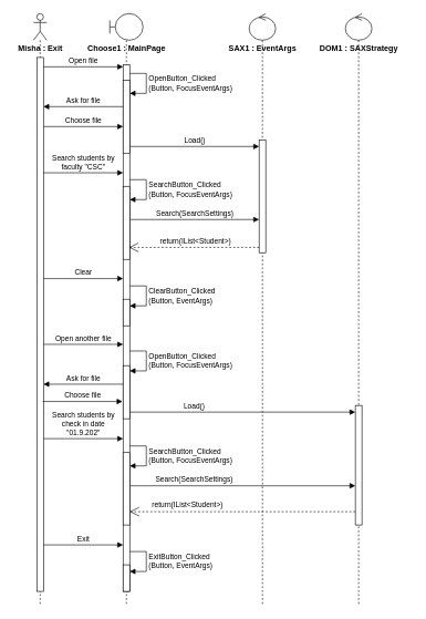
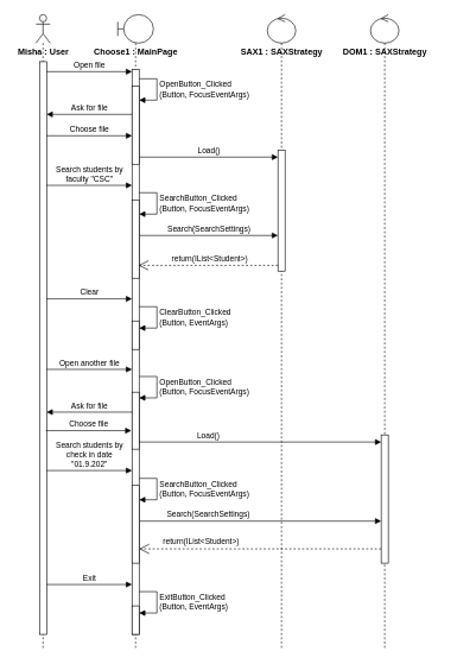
  <mxCell id="0" />
  <mxCell id="1" parent="0" />
  <mxCell id="2" value="" style="shape=umlLifeline;perimeter=lifelinePerimeter;whiteSpace=wrap;html=1;container=1;dropTarget=0;collapsible=0;recursiveResize=0;outlineConnect=0;portConstraint=eastwest;newEdgeStyle={&quot;curved&quot;:0,&quot;rounded&quot;:0};participant=umlActor;" vertex="1" parent="1"><mxGeometry x="50" y="20" width="20" height="890" as="geometry" /></mxCell>
  <mxCell id="3" value="" style="html=1;points=[[0,0,0,0,5],[0,1,0,0,-5],[1,0,0,0,5],[1,1,0,0,-5]];perimeter=orthogonalPerimeter;outlineConnect=0;targetShapes=umlLifeline;portConstraint=eastwest;newEdgeStyle={&quot;curved&quot;:0,&quot;rounded&quot;:0};" vertex="1" parent="2"><mxGeometry x="5" y="66" width="10" height="804" as="geometry" /></mxCell>
- <mxCell id="4" value="Misha : Exit" style="text;align=center;fontStyle=1;verticalAlign=middle;spacingLeft=3;spacingRight=3;strokeColor=none;rotatable=0;points=[[0,0.5],[1,0.5]];portConstraint=eastwest;html=1;" vertex="1" parent="1"><mxGeometry y="60" width="80" height="26" as="geometry" x="20" /></mxCell>
+ <mxCell id="4" value="Misha : User" style="text;align=center;fontStyle=1;verticalAlign=middle;spacingLeft=3;spacingRight=3;strokeColor=none;rotatable=0;points=[[0,0.5],[1,0.5]];portConstraint=eastwest;html=1;" vertex="1" parent="1"><mxGeometry y="60" width="80" height="26" as="geometry" x="20" /></mxCell>
  <mxCell id="5" value="" style="shape=umlLifeline;perimeter=lifelinePerimeter;whiteSpace=wrap;html=1;container=1;dropTarget=0;collapsible=0;recursiveResize=0;outlineConnect=0;portConstraint=eastwest;newEdgeStyle={&quot;curved&quot;:0,&quot;rounded&quot;:0};participant=umlBoundary;" vertex="1" parent="1"><mxGeometry x="165" y="20" width="50" height="890" as="geometry" /></mxCell>
  <mxCell id="6" value="" style="html=1;points=[[0,0,0,0,5],[0,1,0,0,-5],[1,0,0,0,5],[1,1,0,0,-5]];perimeter=orthogonalPerimeter;outlineConnect=0;targetShapes=umlLifeline;portConstraint=eastwest;newEdgeStyle={&quot;curved&quot;:0,&quot;rounded&quot;:0};" vertex="1" parent="5"><mxGeometry x="20" y="77" width="10" height="793" as="geometry" /></mxCell>
  <mxCell id="7" value="" style="html=1;points=[[0,0,0,0,5],[0,1,0,0,-5],[1,0,0,0,5],[1,1,0,0,-5]];perimeter=orthogonalPerimeter;outlineConnect=0;targetShapes=umlLifeline;portConstraint=eastwest;newEdgeStyle={&quot;curved&quot;:0,&quot;rounded&quot;:0};" vertex="1" parent="5"><mxGeometry x="20" y="100" width="10" height="110" as="geometry" /></mxCell>
  <mxCell id="8" value="OpenButton_Clicked&lt;br&gt;(Button, FocusEventArgs)" style="html=1;align=left;spacingLeft=2;endArrow=block;rounded=0;edgeStyle=orthogonalEdgeStyle;curved=0;rounded=0;" edge="1" parent="5"><mxGeometry relative="1" as="geometry"><mxPoint x="30" y="90" as="sourcePoint" /><Array as="points"><mxPoint x="55" y="120" /></Array><mxPoint x="30" y="120.0" as="targetPoint" /></mxGeometry></mxCell>
  <mxCell id="9" value="" style="html=1;points=[[0,0,0,0,5],[0,1,0,0,-5],[1,0,0,0,5],[1,1,0,0,-5]];perimeter=orthogonalPerimeter;outlineConnect=0;targetShapes=umlLifeline;portConstraint=eastwest;newEdgeStyle={&quot;curved&quot;:0,&quot;rounded&quot;:0};" vertex="1" parent="5"><mxGeometry x="20" y="260" width="10" height="110" as="geometry" /></mxCell>
  <mxCell id="10" value="SearchButton_Clicked&lt;br&gt;(Button, FocusEventArgs)" style="html=1;align=left;spacingLeft=2;endArrow=block;rounded=0;edgeStyle=orthogonalEdgeStyle;curved=0;rounded=0;" edge="1" parent="5"><mxGeometry relative="1" as="geometry"><mxPoint x="30" y="250" as="sourcePoint" /><Array as="points"><mxPoint x="55" y="280" /></Array><mxPoint x="30" y="280.0" as="targetPoint" /></mxGeometry></mxCell>
  <mxCell id="11" value="" style="html=1;points=[[0,0,0,0,5],[0,1,0,0,-5],[1,0,0,0,5],[1,1,0,0,-5]];perimeter=orthogonalPerimeter;outlineConnect=0;targetShapes=umlLifeline;portConstraint=eastwest;newEdgeStyle={&quot;curved&quot;:0,&quot;rounded&quot;:0};" vertex="1" parent="5"><mxGeometry x="20" y="430" width="10" height="40" as="geometry" /></mxCell>
  <mxCell id="12" value="ClearButton_Clicked&lt;br&gt;(Button, EventArgs)" style="html=1;align=left;spacingLeft=2;endArrow=block;rounded=0;edgeStyle=orthogonalEdgeStyle;curved=0;rounded=0;" edge="1" parent="5" target="11"><mxGeometry relative="1" as="geometry"><mxPoint x="30" y="410" as="sourcePoint" /><Array as="points"><mxPoint x="55" y="440" /></Array></mxGeometry></mxCell>
  <mxCell id="13" value="" style="html=1;points=[[0,0,0,0,5],[0,1,0,0,-5],[1,0,0,0,5],[1,1,0,0,-5]];perimeter=orthogonalPerimeter;outlineConnect=0;targetShapes=umlLifeline;portConstraint=eastwest;newEdgeStyle={&quot;curved&quot;:0,&quot;rounded&quot;:0};" vertex="1" parent="5"><mxGeometry x="20" y="530" width="10" height="80" as="geometry" /></mxCell>
  <mxCell id="14" value="Choose1 : MainPage" style="text;align=center;fontStyle=1;verticalAlign=middle;spacingLeft=3;spacingRight=3;strokeColor=none;rotatable=0;points=[[0,0.5],[1,0.5]];portConstraint=eastwest;html=1;" vertex="1" parent="1"><mxGeometry x="120" y="60" width="140" height="26" as="geometry" /></mxCell>
  <mxCell id="15" value="Open file" style="html=1;verticalAlign=bottom;endArrow=block;curved=0;rounded=0;" edge="1" parent="1" target="6"><mxGeometry width="80" relative="1" as="geometry"><mxPoint x="65" y="100" as="sourcePoint" /><mxPoint x="160" y="100" as="targetPoint" /></mxGeometry></mxCell>
  <mxCell id="16" value="Search students by&lt;br&gt;faculty &quot;CSC&quot;" style="html=1;verticalAlign=bottom;endArrow=block;curved=0;rounded=0;" edge="1" parent="1"><mxGeometry width="80" relative="1" as="geometry"><mxPoint x="65" y="259.63" as="sourcePoint" /><mxPoint x="185" y="259.63" as="targetPoint" /></mxGeometry></mxCell>
  <mxCell id="17" value="" style="shape=umlLifeline;perimeter=lifelinePerimeter;whiteSpace=wrap;html=1;container=1;dropTarget=0;collapsible=0;recursiveResize=0;outlineConnect=0;portConstraint=eastwest;newEdgeStyle={&quot;curved&quot;:0,&quot;rounded&quot;:0};participant=umlControl;" vertex="1" parent="1"><mxGeometry x="375" y="20" width="40" height="890" as="geometry" /></mxCell>
  <mxCell id="18" value="" style="html=1;points=[[0,0,0,0,5],[0,1,0,0,-5],[1,0,0,0,5],[1,1,0,0,-5]];perimeter=orthogonalPerimeter;outlineConnect=0;targetShapes=umlLifeline;portConstraint=eastwest;newEdgeStyle={&quot;curved&quot;:0,&quot;rounded&quot;:0};" vertex="1" parent="17"><mxGeometry x="15" y="190" width="10" height="170" as="geometry" /></mxCell>
  <mxCell id="19" value="Ask for file" style="html=1;verticalAlign=bottom;endArrow=block;curved=0;rounded=0;" edge="1" parent="1"><mxGeometry width="80" relative="1" as="geometry"><mxPoint x="185" y="160" as="sourcePoint" /><mxPoint x="65" y="160" as="targetPoint" /></mxGeometry></mxCell>
  <mxCell id="20" value="Choose file" style="html=1;verticalAlign=bottom;endArrow=block;curved=0;rounded=0;" edge="1" parent="1"><mxGeometry width="80" relative="1" as="geometry"><mxPoint x="65" y="190" as="sourcePoint" /><mxPoint x="185" y="190" as="targetPoint" /></mxGeometry></mxCell>
  <mxCell id="21" value="Load()" style="html=1;verticalAlign=bottom;endArrow=block;curved=0;rounded=0;" edge="1" parent="1"><mxGeometry width="80" relative="1" as="geometry"><mxPoint x="196" y="220" as="sourcePoint" /><mxPoint x="390" y="220" as="targetPoint" /></mxGeometry></mxCell>
- <mxCell id="22" value="SAX1 : EventArgs" style="text;align=center;fontStyle=1;verticalAlign=middle;spacingLeft=3;spacingRight=3;strokeColor=none;rotatable=0;points=[[0,0.5],[1,0.5]];portConstraint=eastwest;html=1;" vertex="1" parent="1"><mxGeometry x="315" y="60" width="160" height="26" as="geometry" /></mxCell>
+ <mxCell id="22" value="SAX1 : SAXStrategy" style="text;align=center;fontStyle=1;verticalAlign=middle;spacingLeft=3;spacingRight=3;strokeColor=none;rotatable=0;points=[[0,0.5],[1,0.5]];portConstraint=eastwest;html=1;" vertex="1" parent="1"><mxGeometry x="315" y="60" width="160" height="26" as="geometry" /></mxCell>
  <mxCell id="23" value="Search(SearchSettings)" style="html=1;verticalAlign=bottom;endArrow=block;curved=0;rounded=0;" edge="1" parent="1"><mxGeometry width="80" relative="1" as="geometry"><mxPoint x="196" y="330" as="sourcePoint" /><mxPoint x="390" y="330" as="targetPoint" /></mxGeometry></mxCell>
  <mxCell id="24" value="return(IList&amp;lt;Student&amp;gt;)" style="endArrow=open;endSize=12;dashed=1;html=1;rounded=0;" edge="1" parent="1" source="18"><mxGeometry x="-0.021" y="-10" width="160" relative="1" as="geometry"><mxPoint x="384" y="372" as="sourcePoint" /><mxPoint x="194" y="372" as="targetPoint" /><mxPoint as="offset" /></mxGeometry></mxCell>
  <mxCell id="25" value="Clear" style="html=1;verticalAlign=bottom;endArrow=block;curved=0;rounded=0;" edge="1" parent="1"><mxGeometry width="80" relative="1" as="geometry"><mxPoint x="65" y="419" as="sourcePoint" /><mxPoint x="185" y="419" as="targetPoint" /></mxGeometry></mxCell>
  <mxCell id="26" value="Search students by&lt;br&gt;check in date &lt;br&gt;&quot;01.9.202&quot;" style="html=1;verticalAlign=bottom;endArrow=block;curved=0;rounded=0;" edge="1" parent="1"><mxGeometry width="80" relative="1" as="geometry"><mxPoint x="65" y="660" as="sourcePoint" /><mxPoint x="185" y="660" as="targetPoint" /></mxGeometry></mxCell>
  <mxCell id="27" value="" style="shape=umlLifeline;perimeter=lifelinePerimeter;whiteSpace=wrap;html=1;container=1;dropTarget=0;collapsible=0;recursiveResize=0;outlineConnect=0;portConstraint=eastwest;newEdgeStyle={&quot;curved&quot;:0,&quot;rounded&quot;:0};participant=umlControl;" vertex="1" parent="1"><mxGeometry x="520" y="20" width="40" height="890" as="geometry" /></mxCell>
  <mxCell id="28" value="" style="html=1;points=[[0,0,0,0,5],[0,1,0,0,-5],[1,0,0,0,5],[1,1,0,0,-5]];perimeter=orthogonalPerimeter;outlineConnect=0;targetShapes=umlLifeline;portConstraint=eastwest;newEdgeStyle={&quot;curved&quot;:0,&quot;rounded&quot;:0};" vertex="1" parent="27"><mxGeometry x="15" y="590" width="10" height="180" as="geometry" /></mxCell>
  <mxCell id="29" value="DOM1 : SAXStrategy" style="text;align=center;fontStyle=1;verticalAlign=middle;spacingLeft=3;spacingRight=3;strokeColor=none;rotatable=0;points=[[0,0.5],[1,0.5]];portConstraint=eastwest;html=1;" vertex="1" parent="1"><mxGeometry x="460" y="60" width="160" height="26" as="geometry" /></mxCell>
  <mxCell id="30" value="Load()" style="html=1;verticalAlign=bottom;endArrow=block;curved=0;rounded=0;" edge="1" parent="1" target="28"><mxGeometry x="-0.432" width="80" relative="1" as="geometry"><mxPoint x="195" y="620" as="sourcePoint" /><mxPoint x="510" y="620" as="targetPoint" /><Array as="points"><mxPoint x="300" y="620" /></Array><mxPoint as="offset" /></mxGeometry></mxCell>
  <mxCell id="31" value="OpenButton_Clicked&lt;br&gt;(Button, FocusEventArgs)" style="html=1;align=left;spacingLeft=2;endArrow=block;rounded=0;edgeStyle=orthogonalEdgeStyle;curved=0;rounded=0;" edge="1" parent="1"><mxGeometry relative="1" as="geometry"><mxPoint x="195" y="528" as="sourcePoint" /><Array as="points"><mxPoint x="220" y="558" /></Array><mxPoint x="195" y="558" as="targetPoint" /></mxGeometry></mxCell>
  <mxCell id="32" value="Open another file" style="html=1;verticalAlign=bottom;endArrow=block;curved=0;rounded=0;" edge="1" parent="1"><mxGeometry width="80" relative="1" as="geometry"><mxPoint x="65" y="518" as="sourcePoint" /><mxPoint x="185" y="518" as="targetPoint" /></mxGeometry></mxCell>
  <mxCell id="33" value="Ask for file" style="html=1;verticalAlign=bottom;endArrow=block;curved=0;rounded=0;" edge="1" parent="1"><mxGeometry width="80" relative="1" as="geometry"><mxPoint x="185" y="578" as="sourcePoint" /><mxPoint x="65" y="578" as="targetPoint" /></mxGeometry></mxCell>
  <mxCell id="34" value="Choose file" style="html=1;verticalAlign=bottom;endArrow=block;curved=0;rounded=0;" edge="1" parent="1"><mxGeometry width="80" relative="1" as="geometry"><mxPoint x="64" y="604" as="sourcePoint" /><mxPoint x="184" y="604" as="targetPoint" /></mxGeometry></mxCell>
  <mxCell id="35" value="" style="html=1;points=[[0,0,0,0,5],[0,1,0,0,-5],[1,0,0,0,5],[1,1,0,0,-5]];perimeter=orthogonalPerimeter;outlineConnect=0;targetShapes=umlLifeline;portConstraint=eastwest;newEdgeStyle={&quot;curved&quot;:0,&quot;rounded&quot;:0};" vertex="1" parent="1"><mxGeometry x="185" y="681" width="10" height="109" as="geometry" /></mxCell>
  <mxCell id="36" value="SearchButton_Clicked&lt;br&gt;(Button, FocusEventArgs)" style="html=1;align=left;spacingLeft=2;endArrow=block;rounded=0;edgeStyle=orthogonalEdgeStyle;curved=0;rounded=0;" edge="1" parent="1"><mxGeometry relative="1" as="geometry"><mxPoint x="195" y="671" as="sourcePoint" /><Array as="points"><mxPoint x="220" y="701" /></Array><mxPoint x="195" y="701" as="targetPoint" /></mxGeometry></mxCell>
  <mxCell id="37" value="Search(SearchSettings)" style="html=1;verticalAlign=bottom;endArrow=block;curved=0;rounded=0;" edge="1" parent="1" target="28"><mxGeometry x="-0.436" width="80" relative="1" as="geometry"><mxPoint x="196" y="731" as="sourcePoint" /><mxPoint x="390" y="731" as="targetPoint" /><mxPoint as="offset" /></mxGeometry></mxCell>
  <mxCell id="38" value="return(IList&amp;lt;Student&amp;gt;)" style="endArrow=open;endSize=12;dashed=1;html=1;rounded=0;" edge="1" parent="1" source="28"><mxGeometry x="0.488" y="-10" width="160" relative="1" as="geometry"><mxPoint x="566" y="770" as="sourcePoint" /><mxPoint x="195" y="770" as="targetPoint" /><mxPoint as="offset" /></mxGeometry></mxCell>
  <mxCell id="39" value="Exit" style="html=1;verticalAlign=bottom;endArrow=block;curved=0;rounded=0;" edge="1" parent="1"><mxGeometry width="80" relative="1" as="geometry"><mxPoint x="65" y="820" as="sourcePoint" /><mxPoint x="185" y="820" as="targetPoint" /></mxGeometry></mxCell>
  <mxCell id="40" value="" style="html=1;points=[[0,0,0,0,5],[0,1,0,0,-5],[1,0,0,0,5],[1,1,0,0,-5]];perimeter=orthogonalPerimeter;outlineConnect=0;targetShapes=umlLifeline;portConstraint=eastwest;newEdgeStyle={&quot;curved&quot;:0,&quot;rounded&quot;:0};" vertex="1" parent="1"><mxGeometry x="185" y="850" width="10" height="40" as="geometry" /></mxCell>
  <mxCell id="41" value="ExitButton_Clicked&lt;br&gt;(Button, EventArgs)" style="html=1;align=left;spacingLeft=2;endArrow=block;rounded=0;edgeStyle=orthogonalEdgeStyle;curved=0;rounded=0;" edge="1" parent="1" target="40"><mxGeometry relative="1" as="geometry"><mxPoint x="195" y="830" as="sourcePoint" /><Array as="points"><mxPoint x="220" y="860" /></Array></mxGeometry></mxCell>
